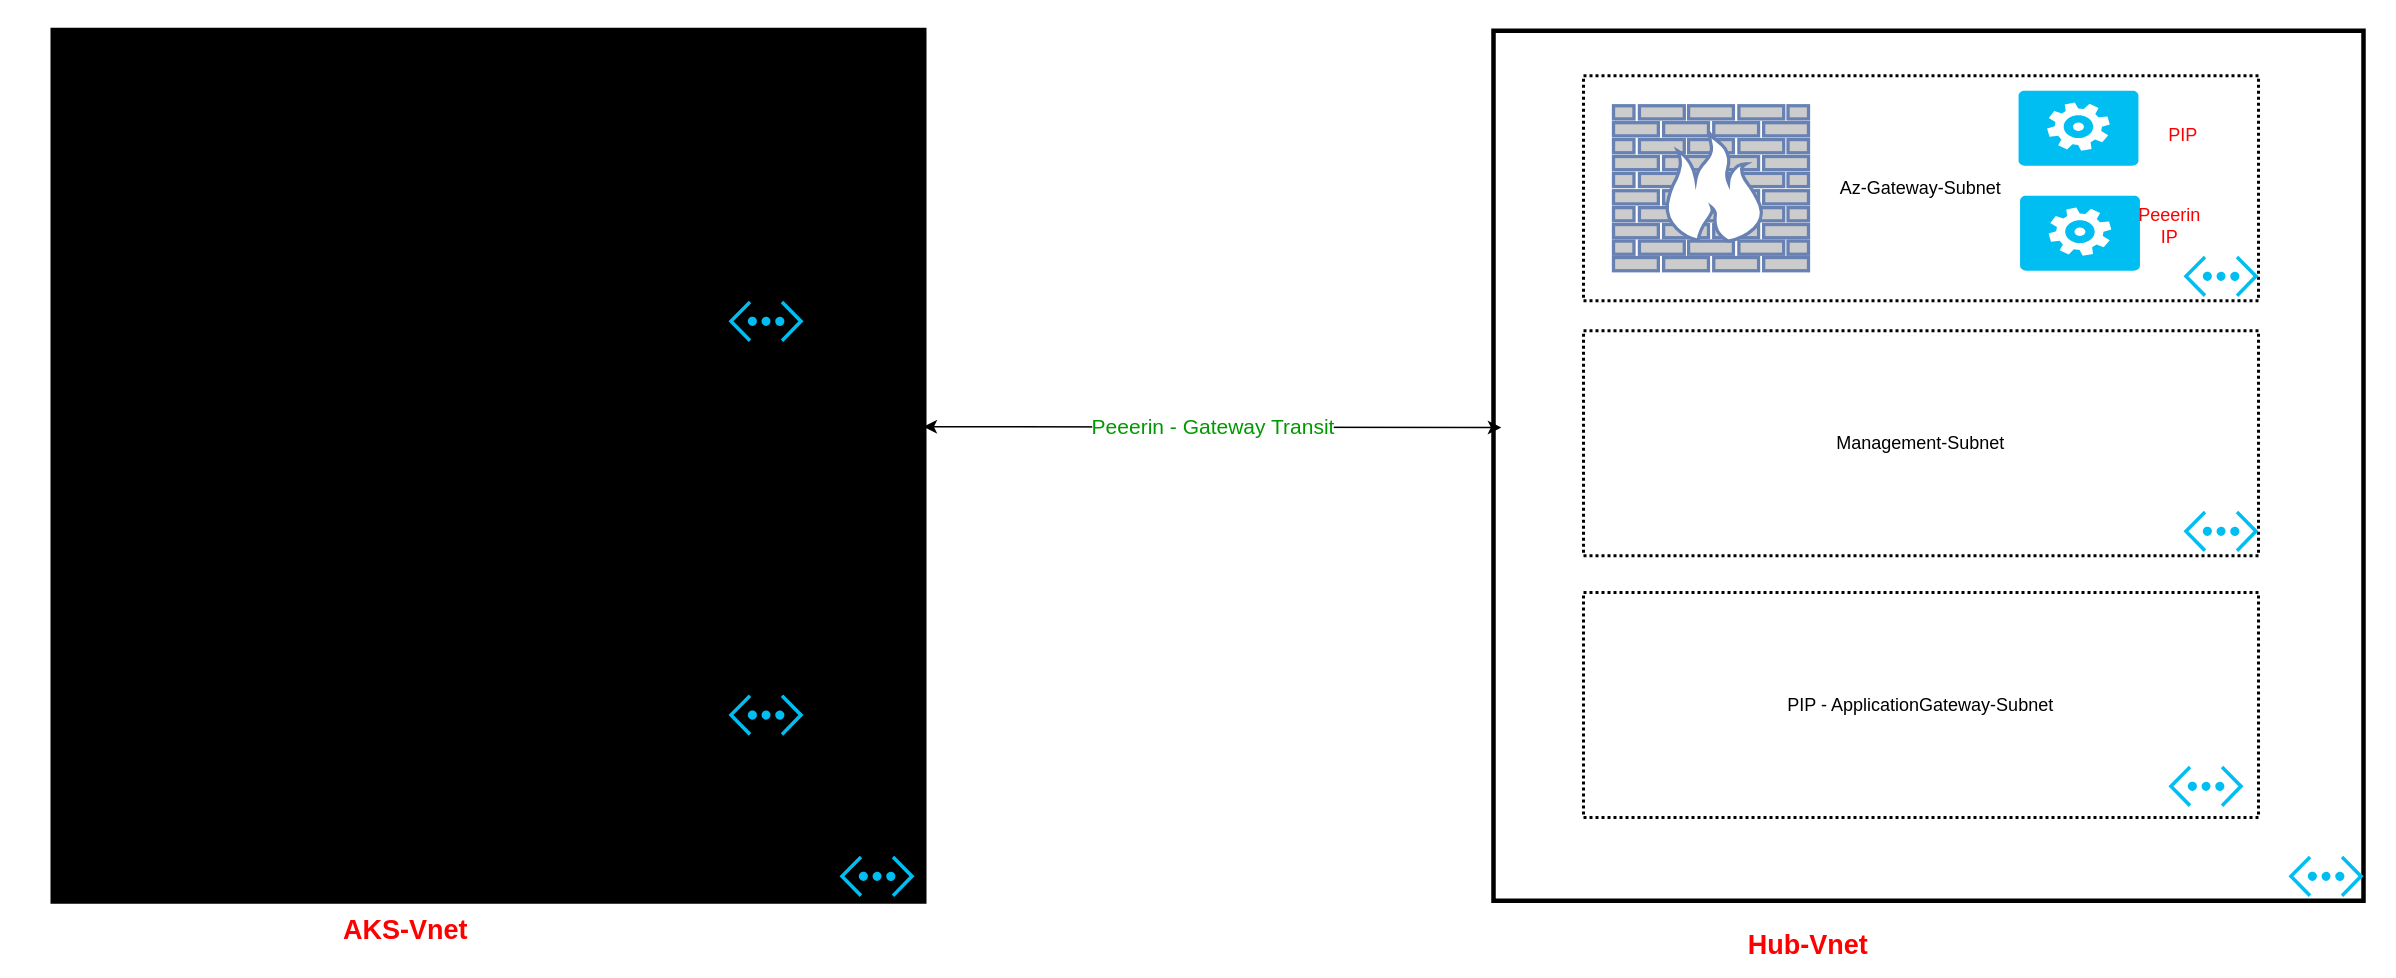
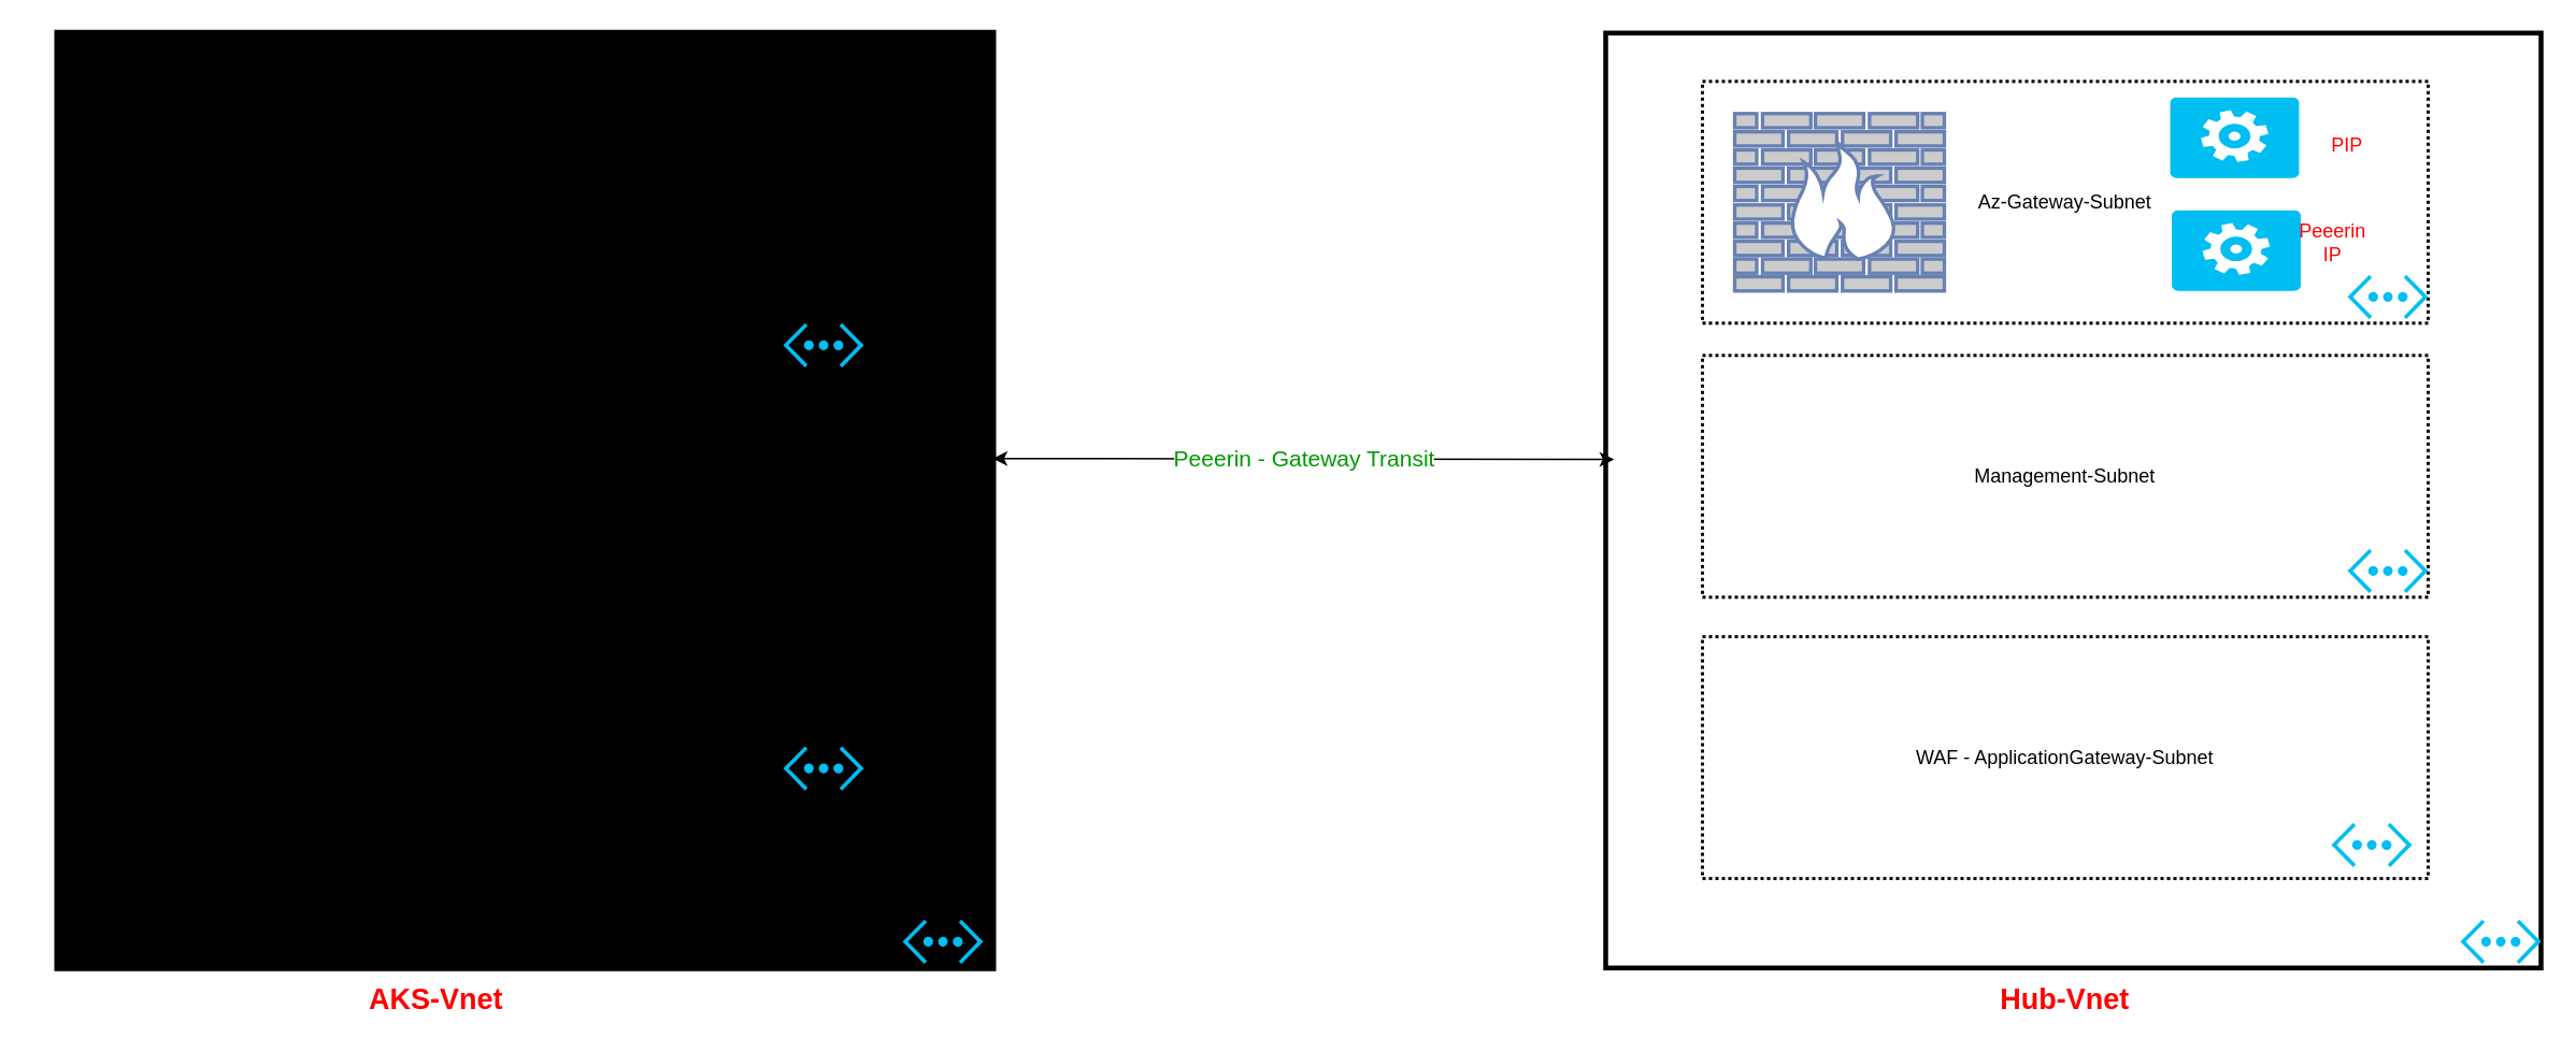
  <mxCell id="0" />
  <mxCell id="1" parent="0" />
  <mxCell id="2" value="" style="whiteSpace=wrap;html=1;aspect=fixed;fontColor=#FF0000;strokeWidth=3;" vertex="1" parent="1"><mxGeometry x="995" y="20" width="580" height="580" as="geometry" /></mxCell>
  <mxCell id="3" value="Az-Gateway-Subnet" style="rounded=0;whiteSpace=wrap;html=1;dashed=1;dashPattern=1 1;strokeWidth=2;fillColor=none;gradientColor=#ffffff;" vertex="1" parent="1"><mxGeometry x="1055" y="50" width="450" height="150" as="geometry" /></mxCell>
  <mxCell id="4" value="Management-Subnet" style="rounded=0;whiteSpace=wrap;html=1;dashed=1;dashPattern=1 1;strokeWidth=2;fillColor=none;gradientColor=#ffffff;" vertex="1" parent="1"><mxGeometry x="1055" y="220" width="450" height="150" as="geometry" /></mxCell>
- <mxCell id="5" value="PIP - ApplicationGateway-Subnet" style="rounded=0;whiteSpace=wrap;html=1;dashed=1;dashPattern=1 1;strokeWidth=2;fillColor=none;gradientColor=#ffffff;" vertex="1" parent="1"><mxGeometry x="1055" y="394.5" width="450" height="150" as="geometry" /></mxCell>
- <mxCell id="6" value="&lt;b&gt;&lt;font style=&quot;font-size: 18px&quot;&gt;Hub-Vnet&lt;/font&gt;&lt;/b&gt;" style="text;html=1;strokeColor=none;fillColor=none;align=center;verticalAlign=middle;whiteSpace=wrap;rounded=0;dashed=1;dashPattern=1 1;fontColor=#FF0000;" vertex="1" parent="1"><mxGeometry x="955" y="620" width="500" height="20" as="geometry" /></mxCell>
+ <mxCell id="5" value="WAF - ApplicationGateway-Subnet" style="rounded=0;whiteSpace=wrap;html=1;dashed=1;dashPattern=1 1;strokeWidth=2;fillColor=none;gradientColor=#ffffff;" vertex="1" parent="1"><mxGeometry x="1055" y="394.5" width="450" height="150" as="geometry" /></mxCell>
+ <mxCell id="6" value="&lt;b&gt;&lt;font style=&quot;font-size: 18px&quot;&gt;Hub-Vnet&lt;/font&gt;&lt;/b&gt;" style="text;html=1;strokeColor=none;fillColor=none;align=center;verticalAlign=middle;whiteSpace=wrap;rounded=0;dashed=1;dashPattern=1 1;fontColor=#FF0000;" vertex="1" parent="1"><mxGeometry x="1030" y="610" width="500" height="20" as="geometry" /></mxCell>
  <mxCell id="7" value="" style="whiteSpace=wrap;html=1;aspect=fixed;strokeWidth=4;fillColor=#000000;gradientColor=none;fontColor=#FF0000;" vertex="1" parent="1"><mxGeometry x="35" y="20" width="580" height="580" as="geometry" /></mxCell>
  <mxCell id="8" value="&lt;b&gt;&lt;font style=&quot;font-size: 18px&quot;&gt;AKS-Vnet&lt;/font&gt;&lt;/b&gt;" style="text;html=1;strokeColor=none;fillColor=none;align=center;verticalAlign=middle;whiteSpace=wrap;rounded=0;dashed=1;dashPattern=1 1;fontColor=#FF0000;" vertex="1" parent="1"><mxGeometry x="20" y="610" width="500" height="20" as="geometry" /></mxCell>
  <mxCell id="9" value="AKS-Default-Subnet" style="rounded=0;whiteSpace=wrap;html=1;dashed=1;dashPattern=1 1;strokeWidth=2;fillColor=none;gradientColor=#ffffff;" vertex="1" parent="1"><mxGeometry x="85" y="80" width="450" height="150" as="geometry" /></mxCell>
  <mxCell id="10" value="AKS-Ingress-Subnet" style="rounded=0;whiteSpace=wrap;html=1;dashed=1;dashPattern=1 1;strokeWidth=2;fillColor=none;gradientColor=#ffffff;" vertex="1" parent="1"><mxGeometry x="85" y="340" width="450" height="150" as="geometry" /></mxCell>
  <mxCell id="11" value="&lt;font style=&quot;font-size: 14px&quot; color=&quot;#009900&quot;&gt;Peeerin - Gateway Transit&lt;/font&gt;" style="endArrow=classic;startArrow=classic;html=1;fontColor=#FF0000;entryX=0.009;entryY=0.456;entryDx=0;entryDy=0;entryPerimeter=0;" edge="1" parent="1" target="2"><mxGeometry width="50" height="50" relative="1" as="geometry"><mxPoint x="615" y="284" as="sourcePoint" /><mxPoint x="745" y="200" as="targetPoint" /></mxGeometry></mxCell>
  <mxCell id="12" value="" style="fontColor=#0066CC;verticalAlign=top;verticalLabelPosition=bottom;labelPosition=center;align=center;html=1;outlineConnect=0;fillColor=#CCCCCC;strokeColor=#6881B3;gradientColor=none;gradientDirection=north;strokeWidth=2;shape=mxgraph.networks.firewall;" vertex="1" parent="1"><mxGeometry x="1075" y="70" width="130" height="110" as="geometry" /></mxCell>
  <mxCell id="13" value="" style="verticalLabelPosition=bottom;html=1;verticalAlign=top;align=center;strokeColor=none;fillColor=#00BEF2;shape=mxgraph.azure.virtual_network;pointerEvents=1;fontColor=#FF0000;" vertex="1" parent="1"><mxGeometry x="485" y="462.5" width="50" height="27.5" as="geometry" /></mxCell>
  <mxCell id="14" value="" style="verticalLabelPosition=bottom;html=1;verticalAlign=top;align=center;strokeColor=none;fillColor=#00BEF2;shape=mxgraph.azure.virtual_network;pointerEvents=1;fontColor=#FF0000;" vertex="1" parent="1"><mxGeometry x="485" y="200" width="50" height="27.5" as="geometry" /></mxCell>
  <mxCell id="15" value="" style="verticalLabelPosition=bottom;html=1;verticalAlign=top;align=center;strokeColor=none;fillColor=#00BEF2;shape=mxgraph.azure.virtual_network;pointerEvents=1;fontColor=#FF0000;" vertex="1" parent="1"><mxGeometry x="1445" y="510" width="50" height="27.5" as="geometry" /></mxCell>
  <mxCell id="16" value="" style="verticalLabelPosition=bottom;html=1;verticalAlign=top;align=center;strokeColor=none;fillColor=#00BEF2;shape=mxgraph.azure.virtual_network;pointerEvents=1;fontColor=#FF0000;" vertex="1" parent="1"><mxGeometry x="1455" y="340" width="50" height="27.5" as="geometry" /></mxCell>
  <mxCell id="17" value="" style="verticalLabelPosition=bottom;html=1;verticalAlign=top;align=center;strokeColor=none;fillColor=#00BEF2;shape=mxgraph.azure.virtual_network;pointerEvents=1;fontColor=#FF0000;" vertex="1" parent="1"><mxGeometry x="1455" y="170" width="50" height="27.5" as="geometry" /></mxCell>
  <mxCell id="18" value="" style="verticalLabelPosition=bottom;html=1;verticalAlign=top;align=center;strokeColor=none;fillColor=#00BEF2;shape=mxgraph.azure.virtual_network;pointerEvents=1;fontColor=#FF0000;" vertex="1" parent="1"><mxGeometry x="559" y="570" width="50" height="27.5" as="geometry" /></mxCell>
  <mxCell id="19" value="" style="verticalLabelPosition=bottom;html=1;verticalAlign=top;align=center;strokeColor=none;fillColor=#00BEF2;shape=mxgraph.azure.virtual_network;pointerEvents=1;fontColor=#FF0000;" vertex="1" parent="1"><mxGeometry x="1525" y="570" width="50" height="27.5" as="geometry" /></mxCell>
  <mxCell id="20" value="" style="verticalLabelPosition=bottom;html=1;verticalAlign=top;align=center;strokeColor=none;fillColor=#00BEF2;shape=mxgraph.azure.worker_role;fontColor=#FF0000;" vertex="1" parent="1"><mxGeometry x="1345" y="60" width="80" height="50" as="geometry" /></mxCell>
  <mxCell id="21" value="" style="verticalLabelPosition=bottom;html=1;verticalAlign=top;align=center;strokeColor=none;fillColor=#00BEF2;shape=mxgraph.azure.worker_role;fontColor=#FF0000;" vertex="1" parent="1"><mxGeometry x="1346" y="130" width="80" height="50" as="geometry" /></mxCell>
  <mxCell id="22" value="PIP" style="text;html=1;strokeColor=none;fillColor=none;align=center;verticalAlign=middle;whiteSpace=wrap;rounded=0;fontColor=#FF0000;" vertex="1" parent="1"><mxGeometry x="1435" y="80" width="40" height="20" as="geometry" /></mxCell>
  <mxCell id="23" value="Peeerin IP" style="text;html=1;strokeColor=none;fillColor=none;align=center;verticalAlign=middle;whiteSpace=wrap;rounded=0;fontColor=#FF0000;" vertex="1" parent="1"><mxGeometry x="1426" y="140" width="40" height="20" as="geometry" /></mxCell>
